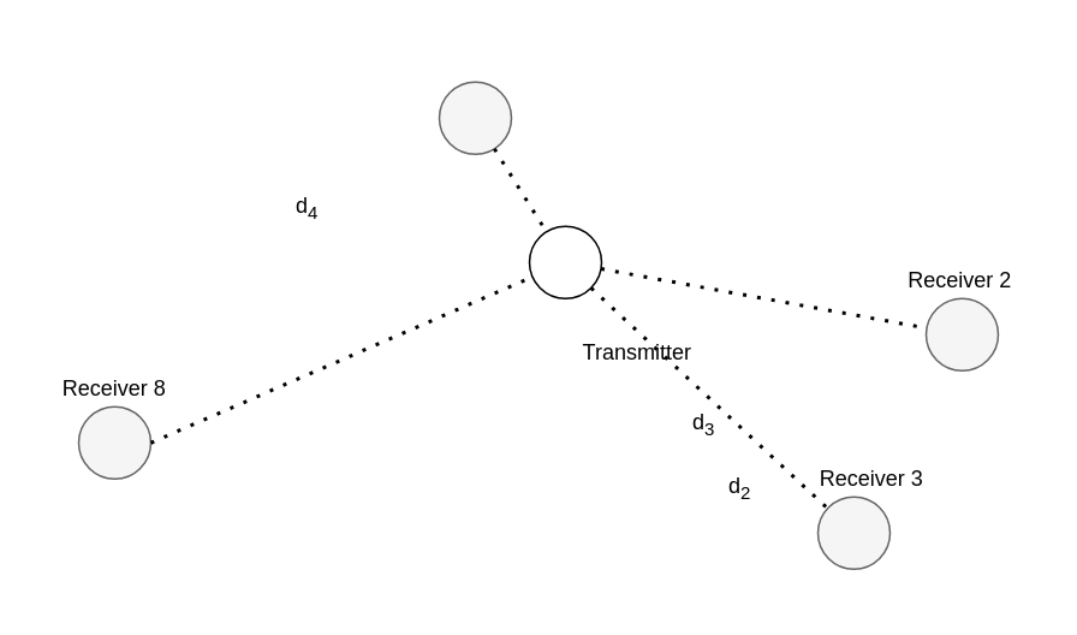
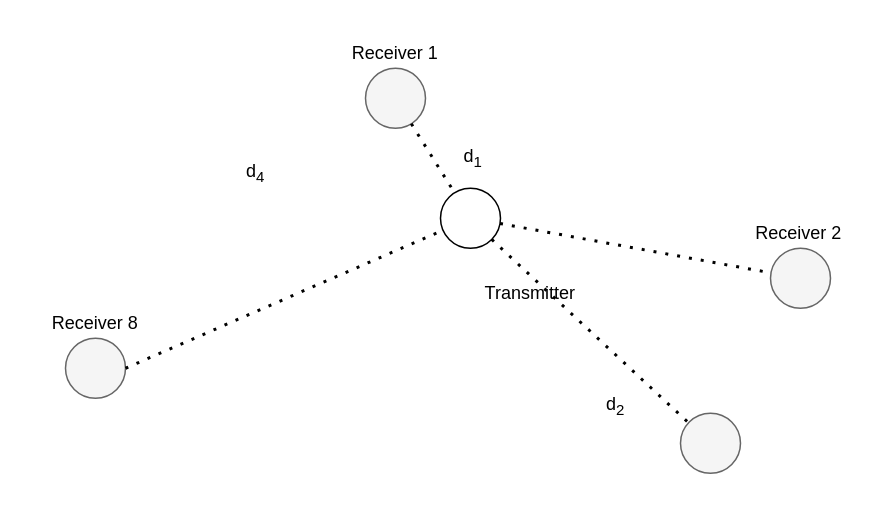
  <mxCell id="0" />
  <mxCell id="1" parent="0" />
  <mxCell id="2" value="" style="rounded=0;whiteSpace=wrap;html=1;strokeColor=none;" vertex="1" parent="1"><mxGeometry x="33" y="20" width="540" height="310" as="geometry" /></mxCell>
  <mxCell id="3" value="Transmitter" style="text;html=1;strokeColor=none;fillColor=none;align=center;verticalAlign=middle;whiteSpace=wrap;rounded=0;" vertex="1" parent="1"><mxGeometry x="310" y="185" width="86" height="20" as="geometry" /></mxCell>
  <mxCell id="4" value="&lt;div&gt;Receiver 2&lt;/div&gt;" style="text;html=1;strokeColor=none;fillColor=none;align=center;verticalAlign=middle;whiteSpace=wrap;rounded=0;" vertex="1" parent="1"><mxGeometry x="489" y="145" width="86" height="20" as="geometry" /></mxCell>
  <mxCell id="5" value="" style="ellipse;whiteSpace=wrap;html=1;aspect=fixed;" vertex="1" parent="1"><mxGeometry x="293" y="125" width="40" height="40" as="geometry" /></mxCell>
  <mxCell id="6" value="" style="ellipse;whiteSpace=wrap;html=1;aspect=fixed;fillColor=#f5f5f5;strokeColor=#666666;fontColor=#333333;" vertex="1" parent="1"><mxGeometry x="513" y="165" width="40" height="40" as="geometry" /></mxCell>
- <mxCell id="7" value="Receiver 3" style="text;html=1;strokeColor=none;fillColor=none;align=center;verticalAlign=middle;whiteSpace=wrap;rounded=0;" vertex="1" parent="1"><mxGeometry x="440" y="255" width="86" height="20" as="geometry" /></mxCell>
  <mxCell id="8" value="" style="ellipse;whiteSpace=wrap;html=1;aspect=fixed;fillColor=#f5f5f5;strokeColor=#666666;fontColor=#333333;" vertex="1" parent="1"><mxGeometry x="453" y="275" width="40" height="40" as="geometry" /></mxCell>
+ <mxCell id="9" value="Receiver 1" style="text;html=1;strokeColor=none;fillColor=none;align=center;verticalAlign=middle;whiteSpace=wrap;rounded=0;" vertex="1" parent="1"><mxGeometry x="220" y="25" width="86" height="20" as="geometry" /></mxCell>
  <mxCell id="10" value="" style="ellipse;whiteSpace=wrap;html=1;aspect=fixed;fillColor=#f5f5f5;strokeColor=#666666;fontColor=#333333;" vertex="1" parent="1"><mxGeometry x="243" y="45" width="40" height="40" as="geometry" /></mxCell>
  <mxCell id="11" value="&lt;div&gt;Receiver 8&lt;/div&gt;" style="text;html=1;strokeColor=none;fillColor=none;align=center;verticalAlign=middle;whiteSpace=wrap;rounded=0;" vertex="1" parent="1"><mxGeometry x="20" y="205" width="86" height="20" as="geometry" /></mxCell>
  <mxCell id="12" value="" style="ellipse;whiteSpace=wrap;html=1;aspect=fixed;fillColor=#f5f5f5;strokeColor=#666666;fontColor=#333333;" vertex="1" parent="1"><mxGeometry x="43" y="225" width="40" height="40" as="geometry" /></mxCell>
  <mxCell id="13" value="" style="endArrow=none;dashed=1;html=1;dashPattern=1 3;strokeWidth=2;" edge="1" parent="1" source="5" target="6"><mxGeometry width="50" height="50" relative="1" as="geometry"><mxPoint x="380" y="175" as="sourcePoint" /><mxPoint x="430" y="125" as="targetPoint" /></mxGeometry></mxCell>
  <mxCell id="14" value="" style="endArrow=none;dashed=1;html=1;dashPattern=1 3;strokeWidth=2;exitX=1;exitY=1;exitDx=0;exitDy=0;" edge="1" parent="1" source="5" target="8"><mxGeometry width="50" height="50" relative="1" as="geometry"><mxPoint x="312.364" y="165.003" as="sourcePoint" /><mxPoint x="493.003" y="197.882" as="targetPoint" /></mxGeometry></mxCell>
  <mxCell id="15" value="" style="endArrow=none;dashed=1;html=1;dashPattern=1 3;strokeWidth=2;exitX=1;exitY=0.5;exitDx=0;exitDy=0;" edge="1" parent="1" source="12" target="5"><mxGeometry width="50" height="50" relative="1" as="geometry"><mxPoint x="111.782" y="123.882" as="sourcePoint" /><mxPoint x="243.002" y="246.112" as="targetPoint" /></mxGeometry></mxCell>
  <mxCell id="16" value="" style="endArrow=none;dashed=1;html=1;dashPattern=1 3;strokeWidth=2;" edge="1" parent="1" source="10" target="5"><mxGeometry width="50" height="50" relative="1" as="geometry"><mxPoint x="94.34" y="217.03" as="sourcePoint" /><mxPoint x="305.999" y="125.005" as="targetPoint" /></mxGeometry></mxCell>
+ <mxCell id="17" value="d&lt;sub&gt;1&lt;/sub&gt;" style="text;html=1;strokeColor=none;fillColor=none;align=center;verticalAlign=middle;whiteSpace=wrap;rounded=0;" vertex="1" parent="1"><mxGeometry x="295" y="95" width="40" height="20" as="geometry" /></mxCell>
  <mxCell id="18" value="d&lt;sub&gt;2&lt;/sub&gt;" style="text;html=1;strokeColor=none;fillColor=none;align=center;verticalAlign=middle;whiteSpace=wrap;rounded=0;" vertex="1" parent="1"><mxGeometry x="390" y="260" width="40" height="20" as="geometry" /></mxCell>
- <mxCell id="19" value="d&lt;sub&gt;3&lt;/sub&gt;" style="text;html=1;strokeColor=none;fillColor=none;align=center;verticalAlign=middle;whiteSpace=wrap;rounded=0;" vertex="1" parent="1"><mxGeometry x="370" y="225" width="40" height="20" as="geometry" /></mxCell>
  <mxCell id="20" value="d&lt;sub&gt;4&lt;/sub&gt;" style="text;html=1;strokeColor=none;fillColor=none;align=center;verticalAlign=middle;whiteSpace=wrap;rounded=0;" vertex="1" parent="1"><mxGeometry x="150" y="105" width="40" height="20" as="geometry" /></mxCell>
